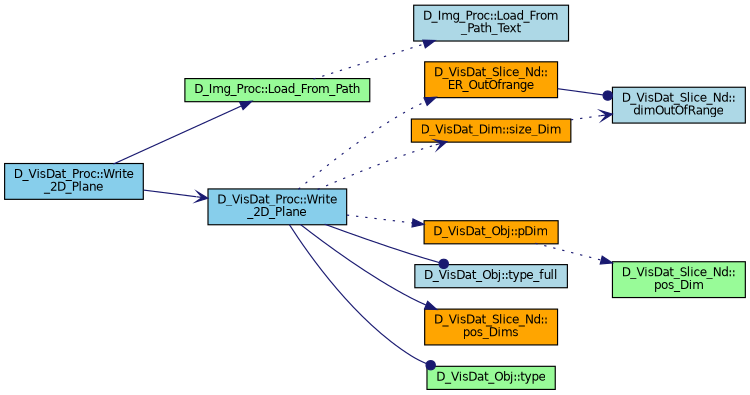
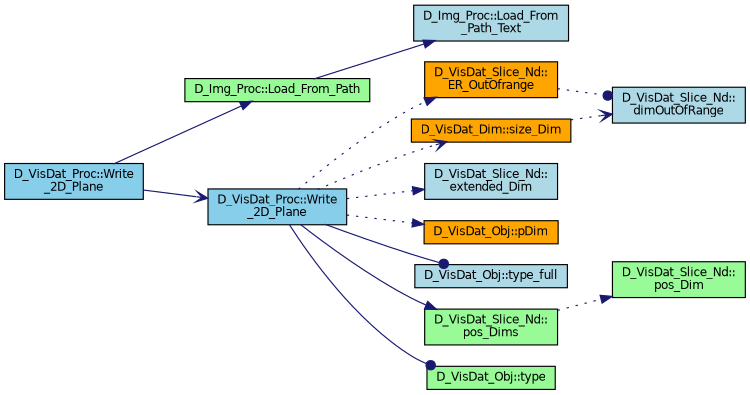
  digraph {
    rankdir=LR
    node [color=black fillcolor=palegreen fontname=Helvetica fontsize=10 shape=record style=filled]
    edge [arrowhead=normal color=midnightblue fontname=Helvetica fontsize=10 labelfontname=Helvetica labelfontsize=10 style=solid]
    n1 [fillcolor=skyblue fontcolor=black height=0.2 label="D_VisDat_Proc::Write\l_2D_Plane" width=0.4]
    n2 [height=0.2 label="D_Img_Proc::Load_From_Path" width=0.4]
    n3 [fillcolor=skyblue height=0.2 label="D_VisDat_Proc::Write\l_2D_Plane" width=0.4]
    n4 [fillcolor=lightblue height=0.2 label="D_Img_Proc::Load_From\l_Path_Text" width=0.4]
    n5 [fillcolor=orange height=0.2 label="D_VisDat_Slice_Nd::\lER_OutOfrange" width=0.4]
    n6 [fillcolor=orange height=0.2 label="D_VisDat_Dim::size_Dim" width=0.4]
+   n7 [fillcolor=lightblue height=0.2 label="D_VisDat_Slice_Nd::\lextended_Dim" width=0.4]
    n8 [fillcolor=orange height=0.2 label="D_VisDat_Obj::pDim" width=0.4]
    n9 [fillcolor=lightblue height=0.2 label="D_VisDat_Obj::type_full" width=0.4]
-   n10 [fillcolor=orange height=0.2 label="D_VisDat_Slice_Nd::\lpos_Dims" width=0.4]
+   n10 [height=0.2 label="D_VisDat_Slice_Nd::\lpos_Dims" width=0.4]
    n11 [height=0.2 label="D_VisDat_Obj::type" width=0.4]
    n12 [fillcolor=lightblue height=0.2 label="D_VisDat_Slice_Nd::\ldimOutOfRange" width=0.4]
    n13 [height=0.2 label="D_VisDat_Slice_Nd::\lpos_Dim" width=0.4]
    n1 -> n2
    n1 -> n3 [arrowhead=vee]
-   n2 -> n4 [style=dotted]
+   n2 -> n4
    n3 -> n5 [style=dotted]
    n3 -> n6 [arrowhead=vee style=dotted]
+   n3 -> n7 [style=dotted]
    n3 -> n8 [style=dotted]
    n3 -> n9 [arrowhead=dot]
    n3 -> n10
    n3 -> n11 [arrowhead=dot]
-   n5 -> n12 [arrowhead=dot]
+   n5 -> n12 [arrowhead=dot style=dotted]
    n6 -> n12 [arrowhead=vee style=dotted]
-   n8 -> n13 [style=dotted]
+   n10 -> n13 [style=dotted]
  }
